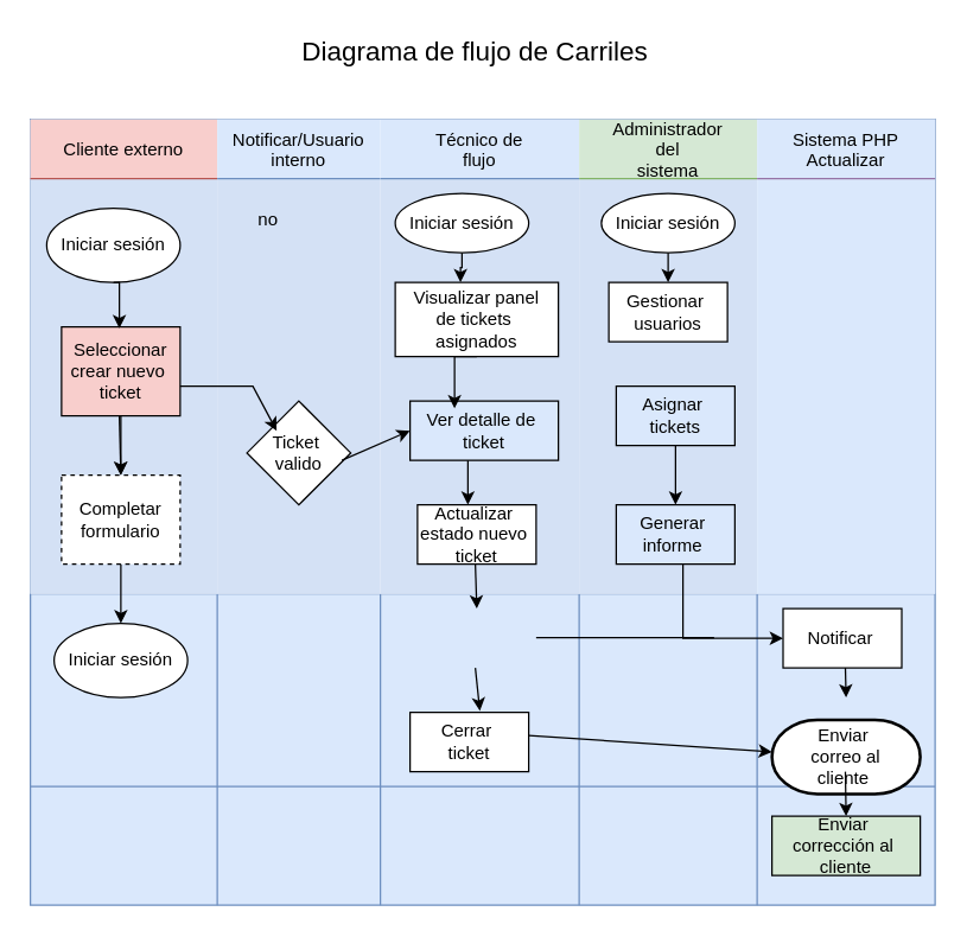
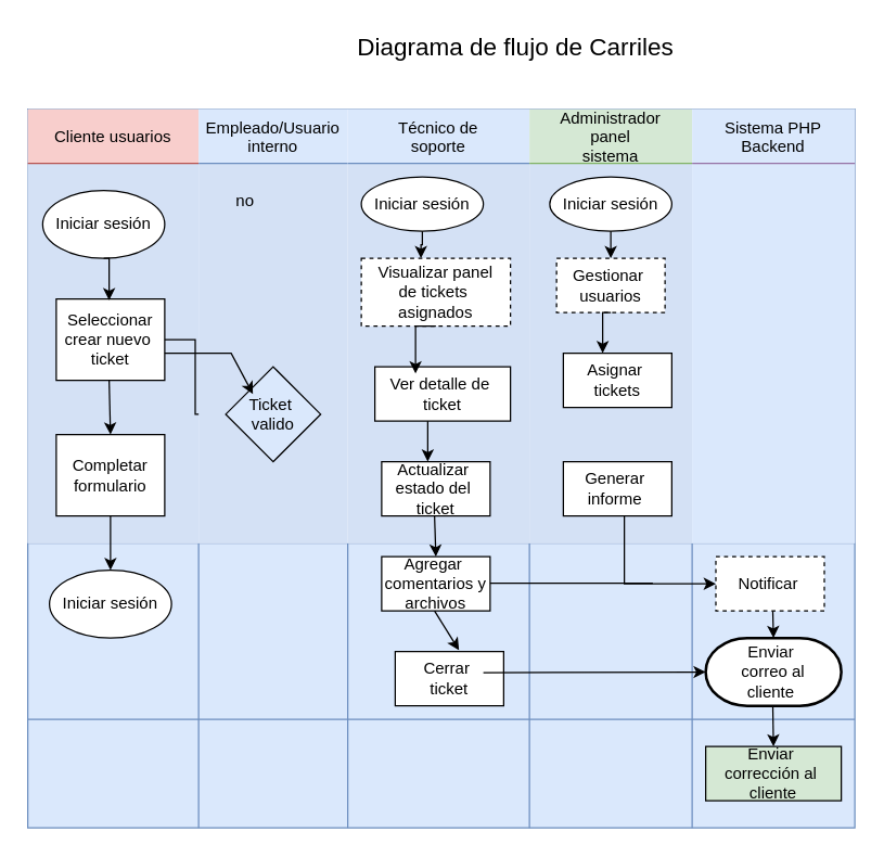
  <mxCell id="0" />
  <mxCell id="1" parent="0" />
  <mxCell id="2" value="" style="shape=table;childLayout=tableLayout;startSize=0;fillColor=#dae8fc;collapsible=0;recursiveResize=0;expand=0;swimlaneFillColor=#D4E1F5;strokeColor=#6c8ebf;" vertex="1" parent="1"><mxGeometry x="20" y="80" width="610" height="530" as="geometry" /></mxCell>
  <mxCell id="3" value="" style="shape=tableRow;horizontal=0;swimlaneHead=0;swimlaneBody=0;top=0;left=0;strokeColor=inherit;bottom=0;right=0;dropTarget=0;fontStyle=0;fillColor=default;points=[[0,0.5],[1,0.5]];portConstraint=eastwest;startSize=0;collapsible=0;recursiveResize=0;expand=0;" vertex="1" parent="2"><mxGeometry width="610" height="320" as="geometry" /></mxCell>
- <mxCell id="4" value="Cliente externo" style="swimlane;swimlaneHead=0;swimlaneBody=0;fontStyle=0;strokeColor=#b85450;connectable=0;fillColor=#f8cecc;startSize=40;collapsible=0;recursiveResize=0;expand=0;swimlaneFillColor=#D4E1F5;" vertex="1" parent="3"><mxGeometry width="126" height="320" as="geometry"><mxRectangle width="126" height="320" as="alternateBounds" /></mxGeometry></mxCell>
+ <mxCell id="4" value="Cliente usuarios" style="swimlane;swimlaneHead=0;swimlaneBody=0;fontStyle=0;strokeColor=#b85450;connectable=0;fillColor=#f8cecc;startSize=40;collapsible=0;recursiveResize=0;expand=0;swimlaneFillColor=#D4E1F5;" vertex="1" parent="3"><mxGeometry width="126" height="320" as="geometry"><mxRectangle width="126" height="320" as="alternateBounds" /></mxGeometry></mxCell>
  <mxCell id="5" value="Iniciar sesión" style="ellipse;whiteSpace=wrap;html=1;" vertex="1" parent="4"><mxGeometry x="11" y="60" width="90" height="50" as="geometry" /></mxCell>
- <mxCell id="6" value="" style="edgeStyle=orthogonalEdgeStyle;rounded=0;orthogonalLoop=1;jettySize=auto;html=1;" edge="1" parent="4" source="7" target="9"><mxGeometry relative="1" as="geometry" /></mxCell>
- <mxCell id="7" value="Seleccionar&lt;div&gt;crear nuevo&amp;nbsp;&lt;/div&gt;&lt;div&gt;ticket&lt;/div&gt;" style="rounded=0;whiteSpace=wrap;html=1;fontFamily=Helvetica;fontSize=12;fontColor=#000000;align=center;fillColor=#f8cecc;" vertex="1" parent="4"><mxGeometry x="21" y="140" width="80" height="60" as="geometry" /></mxCell>
+ <mxCell id="6" value="" style="edgeStyle=orthogonalEdgeStyle;rounded=0;orthogonalLoop=1;jettySize=auto;html=1;" edge="1" parent="4" source="7" target="13"><mxGeometry relative="1" as="geometry" /></mxCell>
+ <mxCell id="7" value="Seleccionar&lt;div&gt;crear nuevo&amp;nbsp;&lt;/div&gt;&lt;div&gt;ticket&lt;/div&gt;" style="rounded=0;whiteSpace=wrap;html=1;fontFamily=Helvetica;fontSize=12;fontColor=#000000;align=center;" vertex="1" parent="4"><mxGeometry x="21" y="140" width="80" height="60" as="geometry" /></mxCell>
  <mxCell id="8" value="" style="edgeStyle=orthogonalEdgeStyle;rounded=0;orthogonalLoop=1;jettySize=auto;html=1;exitX=0.5;exitY=1;exitDx=0;exitDy=0;" parent="4" source="5" edge="1"><mxGeometry relative="1" as="geometry"><mxPoint x="60" y="141" as="targetPoint" /><Array as="points"><mxPoint x="60" y="110" /></Array></mxGeometry></mxCell>
- <mxCell id="9" value="Completar&lt;div&gt;formulario&lt;/div&gt;" style="rounded=0;whiteSpace=wrap;html=1;fontFamily=Helvetica;fontSize=12;fontColor=#000000;align=center;dashed=1;" vertex="1" parent="4"><mxGeometry x="21" y="240" width="80" height="60" as="geometry" /></mxCell>
+ <mxCell id="9" value="Completar&lt;div&gt;formulario&lt;/div&gt;" style="rounded=0;whiteSpace=wrap;html=1;fontFamily=Helvetica;fontSize=12;fontColor=#000000;align=center;" vertex="1" parent="4"><mxGeometry x="21" y="240" width="80" height="60" as="geometry" /></mxCell>
  <mxCell id="10" value="Iniciar sesión" style="ellipse;whiteSpace=wrap;html=1;" vertex="1" parent="4"><mxGeometry x="16" y="340" width="90" height="50" as="geometry" /></mxCell>
  <mxCell id="11" value="" style="endArrow=classic;html=1;rounded=0;entryX=0.5;entryY=0;entryDx=0;entryDy=0;" edge="1" parent="4" target="9"><mxGeometry width="50" height="50" relative="1" as="geometry"><mxPoint x="60" y="200" as="sourcePoint" /><mxPoint x="106" y="150" as="targetPoint" /></mxGeometry></mxCell>
- <mxCell id="12" value="Notificar/Usuario&#10;interno" style="swimlane;swimlaneHead=0;swimlaneBody=0;fontStyle=0;strokeColor=#6c8ebf;connectable=0;fillColor=#DAE8FC;startSize=40;collapsible=0;recursiveResize=0;expand=0;swimlaneFillColor=#D4E1F5;" vertex="1" parent="3"><mxGeometry x="126" width="110" height="320" as="geometry"><mxRectangle width="110" height="320" as="alternateBounds" /></mxGeometry></mxCell>
- <mxCell id="13" value="Ticket&amp;nbsp;&lt;div&gt;valido&lt;/div&gt;" style="rhombus;whiteSpace=wrap;html=1;fontFamily=Helvetica;fontSize=12;fontColor=#000000;align=center;" vertex="1" parent="12"><mxGeometry x="20" y="190" width="70" height="70" as="geometry" /></mxCell>
+ <mxCell id="12" value="Empleado/Usuario&#10;interno" style="swimlane;swimlaneHead=0;swimlaneBody=0;fontStyle=0;strokeColor=#6c8ebf;connectable=0;fillColor=#DAE8FC;startSize=40;collapsible=0;recursiveResize=0;expand=0;swimlaneFillColor=#D4E1F5;" vertex="1" parent="3"><mxGeometry x="126" width="110" height="320" as="geometry"><mxRectangle width="110" height="320" as="alternateBounds" /></mxGeometry></mxCell>
+ <mxCell id="13" value="Ticket&amp;nbsp;&lt;div&gt;valido&lt;/div&gt;" style="rhombus;whiteSpace=wrap;html=1;fontFamily=Helvetica;fontSize=12;fontColor=#000000;align=center;fillColor=#dae8fc;" vertex="1" parent="12"><mxGeometry x="20" y="190" width="70" height="70" as="geometry" /></mxCell>
  <mxCell id="14" value="" style="endArrow=classic;html=1;rounded=0;entryX=0.286;entryY=0.286;entryDx=0;entryDy=0;entryPerimeter=0;" edge="1" parent="12" target="13"><mxGeometry width="50" height="50" relative="1" as="geometry"><mxPoint x="-25" y="180" as="sourcePoint" /><mxPoint x="28" y="197" as="targetPoint" /><Array as="points"><mxPoint x="24" y="180" /></Array></mxGeometry></mxCell>
- <mxCell id="15" value="Técnico de&#10;flujo" style="swimlane;swimlaneHead=0;swimlaneBody=0;fontStyle=0;strokeColor=#6c8ebf;connectable=0;fillColor=#dae8fc;startSize=40;collapsible=0;recursiveResize=0;expand=0;swimlaneFillColor=#D4E1F5;" vertex="1" parent="3"><mxGeometry x="236" width="134" height="320" as="geometry"><mxRectangle width="134" height="320" as="alternateBounds" /></mxGeometry></mxCell>
- <mxCell id="16" value="Ver detalle de&amp;nbsp;&lt;div&gt;ticket&lt;/div&gt;" style="rounded=0;whiteSpace=wrap;html=1;fontFamily=Helvetica;fontSize=12;fontColor=#000000;align=center;fillColor=#dae8fc;" vertex="1" parent="15"><mxGeometry x="20" y="190" width="100" height="40" as="geometry" /></mxCell>
- <mxCell id="17" value="Visualizar panel&lt;div&gt;de tickets&amp;nbsp;&lt;/div&gt;&lt;div&gt;asignados&lt;/div&gt;" style="rounded=0;whiteSpace=wrap;html=1;fontFamily=Helvetica;fontSize=12;fontColor=#000000;align=center;" vertex="1" parent="15"><mxGeometry x="10" y="110" width="110" height="50" as="geometry" /></mxCell>
+ <mxCell id="15" value="Técnico de&#10;soporte" style="swimlane;swimlaneHead=0;swimlaneBody=0;fontStyle=0;strokeColor=#6c8ebf;connectable=0;fillColor=#dae8fc;startSize=40;collapsible=0;recursiveResize=0;expand=0;swimlaneFillColor=#D4E1F5;" vertex="1" parent="3"><mxGeometry x="236" width="134" height="320" as="geometry"><mxRectangle width="134" height="320" as="alternateBounds" /></mxGeometry></mxCell>
+ <mxCell id="16" value="Ver detalle de&amp;nbsp;&lt;div&gt;ticket&lt;/div&gt;" style="rounded=0;whiteSpace=wrap;html=1;fontFamily=Helvetica;fontSize=12;fontColor=#000000;align=center;" vertex="1" parent="15"><mxGeometry x="20" y="190" width="100" height="40" as="geometry" /></mxCell>
+ <mxCell id="17" value="Visualizar panel&lt;div&gt;de tickets&amp;nbsp;&lt;/div&gt;&lt;div&gt;asignados&lt;/div&gt;" style="rounded=0;whiteSpace=wrap;html=1;fontFamily=Helvetica;fontSize=12;fontColor=#000000;align=center;dashed=1;" vertex="1" parent="15"><mxGeometry x="10" y="110" width="110" height="50" as="geometry" /></mxCell>
  <mxCell id="18" value="" style="edgeStyle=orthogonalEdgeStyle;rounded=0;orthogonalLoop=1;jettySize=auto;html=1;exitX=0.5;exitY=1;exitDx=0;exitDy=0;" edge="1" parent="15" source="17"><mxGeometry relative="1" as="geometry"><mxPoint x="52" y="180" as="sourcePoint" /><mxPoint x="50" y="195" as="targetPoint" /></mxGeometry></mxCell>
  <mxCell id="19" value="Iniciar sesión" style="ellipse;whiteSpace=wrap;html=1;" vertex="1" parent="15"><mxGeometry x="10" y="50" width="90" height="40" as="geometry" /></mxCell>
  <mxCell id="20" value="" style="edgeStyle=orthogonalEdgeStyle;rounded=0;orthogonalLoop=1;jettySize=auto;html=1;exitX=0.5;exitY=1;exitDx=0;exitDy=0;" edge="1" parent="15" source="19"><mxGeometry relative="1" as="geometry"><mxPoint x="54" y="110" as="targetPoint" /><Array as="points"><mxPoint x="55" y="100" /><mxPoint x="54" y="100" /></Array></mxGeometry></mxCell>
- <mxCell id="21" value="Actualizar&amp;nbsp;&lt;div&gt;estado nuevo&amp;nbsp;&lt;/div&gt;&lt;div&gt;ticket&lt;/div&gt;" style="rounded=0;whiteSpace=wrap;html=1;fontFamily=Helvetica;fontSize=12;fontColor=#000000;align=center;" vertex="1" parent="15"><mxGeometry x="25" y="260" width="80" height="40" as="geometry" /></mxCell>
+ <mxCell id="21" value="Actualizar&amp;nbsp;&lt;div&gt;estado del&amp;nbsp;&lt;/div&gt;&lt;div&gt;ticket&lt;/div&gt;" style="rounded=0;whiteSpace=wrap;html=1;fontFamily=Helvetica;fontSize=12;fontColor=#000000;align=center;" vertex="1" parent="15"><mxGeometry x="25" y="260" width="80" height="40" as="geometry" /></mxCell>
  <mxCell id="22" value="" style="endArrow=classic;html=1;rounded=0;" edge="1" parent="15"><mxGeometry width="50" height="50" relative="1" as="geometry"><mxPoint x="64" y="300" as="sourcePoint" /><mxPoint x="65" y="330" as="targetPoint" /></mxGeometry></mxCell>
- <mxCell id="23" value="Administrador&#10;del&#10;sistema" style="swimlane;swimlaneHead=0;swimlaneBody=0;fontStyle=0;strokeColor=#82b366;connectable=0;fillColor=#D5E8D4;startSize=40;collapsible=0;recursiveResize=0;expand=0;swimlaneFillColor=#D4E1F5;" vertex="1" parent="3"><mxGeometry x="370" width="120" height="320" as="geometry"><mxRectangle width="120" height="320" as="alternateBounds" /></mxGeometry></mxCell>
+ <mxCell id="23" value="Administrador&#10;panel&#10;sistema" style="swimlane;swimlaneHead=0;swimlaneBody=0;fontStyle=0;strokeColor=#82b366;connectable=0;fillColor=#D5E8D4;startSize=40;collapsible=0;recursiveResize=0;expand=0;swimlaneFillColor=#D4E1F5;" vertex="1" parent="3"><mxGeometry x="370" width="120" height="320" as="geometry"><mxRectangle width="120" height="320" as="alternateBounds" /></mxGeometry></mxCell>
  <mxCell id="24" value="Iniciar sesión" style="ellipse;whiteSpace=wrap;html=1;" vertex="1" parent="23"><mxGeometry x="15" y="50" width="90" height="40" as="geometry" /></mxCell>
- <mxCell id="25" value="Gestionar&amp;nbsp;&lt;div&gt;usuarios&lt;/div&gt;" style="rounded=0;whiteSpace=wrap;html=1;fontFamily=Helvetica;fontSize=12;fontColor=#000000;align=center;" vertex="1" parent="23"><mxGeometry x="20" y="110" width="80" height="40" as="geometry" /></mxCell>
- <mxCell id="27" value="Asignar&amp;nbsp;&lt;div&gt;tickets&lt;/div&gt;" style="rounded=0;whiteSpace=wrap;html=1;fontFamily=Helvetica;fontSize=12;fontColor=#000000;align=center;fillColor=#dae8fc;" vertex="1" parent="23"><mxGeometry x="25" y="180" width="80" height="40" as="geometry" /></mxCell>
- <mxCell id="28" value="Generar&amp;nbsp;&lt;div&gt;informe&amp;nbsp;&lt;/div&gt;" style="rounded=0;whiteSpace=wrap;html=1;fontFamily=Helvetica;fontSize=12;fontColor=#000000;align=center;fillColor=#dae8fc;" vertex="1" parent="23"><mxGeometry x="25" y="260" width="80" height="40" as="geometry" /></mxCell>
+ <mxCell id="25" value="Gestionar&amp;nbsp;&lt;div&gt;usuarios&lt;/div&gt;" style="rounded=0;whiteSpace=wrap;html=1;fontFamily=Helvetica;fontSize=12;fontColor=#000000;align=center;dashed=1;" vertex="1" parent="23"><mxGeometry x="20" y="110" width="80" height="40" as="geometry" /></mxCell>
+ <mxCell id="26" value="" style="edgeStyle=orthogonalEdgeStyle;rounded=0;orthogonalLoop=1;jettySize=auto;html=1;entryX=0.363;entryY=0;entryDx=0;entryDy=0;entryPerimeter=0;exitX=0.5;exitY=1;exitDx=0;exitDy=0;" edge="1" parent="23" source="25" target="27"><mxGeometry relative="1" as="geometry" /></mxCell>
+ <mxCell id="27" value="Asignar&amp;nbsp;&lt;div&gt;tickets&lt;/div&gt;" style="rounded=0;whiteSpace=wrap;html=1;fontFamily=Helvetica;fontSize=12;fontColor=#000000;align=center;" vertex="1" parent="23"><mxGeometry x="25" y="180" width="80" height="40" as="geometry" /></mxCell>
+ <mxCell id="28" value="Generar&amp;nbsp;&lt;div&gt;informe&amp;nbsp;&lt;/div&gt;" style="rounded=0;whiteSpace=wrap;html=1;fontFamily=Helvetica;fontSize=12;fontColor=#000000;align=center;" vertex="1" parent="23"><mxGeometry x="25" y="260" width="80" height="40" as="geometry" /></mxCell>
  <mxCell id="29" value="" style="endArrow=classic;html=1;rounded=0;entryX=0.5;entryY=0;entryDx=0;entryDy=0;exitX=0.5;exitY=1;exitDx=0;exitDy=0;" edge="1" parent="23" source="24" target="25"><mxGeometry width="50" height="50" relative="1" as="geometry"><mxPoint x="64.5" y="90" as="sourcePoint" /><mxPoint x="64.5" y="170" as="targetPoint" /></mxGeometry></mxCell>
- <mxCell id="30" value="" style="endArrow=classic;html=1;rounded=0;entryX=0.5;entryY=0;entryDx=0;entryDy=0;exitX=0.5;exitY=1;exitDx=0;exitDy=0;" edge="1" parent="23" source="27" target="28"><mxGeometry width="50" height="50" relative="1" as="geometry"><mxPoint x="190" y="190" as="sourcePoint" /><mxPoint x="330" y="170" as="targetPoint" /><Array as="points" /></mxGeometry></mxCell>
  <mxCell id="31" value="" style="endArrow=classic;html=1;rounded=0;entryX=0;entryY=0.5;entryDx=0;entryDy=0;" edge="1" parent="23" target="47"><mxGeometry width="50" height="50" relative="1" as="geometry"><mxPoint x="70" y="300" as="sourcePoint" /><mxPoint x="70" y="350" as="targetPoint" /><Array as="points"><mxPoint x="70" y="350" /></Array></mxGeometry></mxCell>
- <mxCell id="32" value="Sistema PHP&#10;Actualizar" style="swimlane;swimlaneHead=0;swimlaneBody=0;fontStyle=0;strokeColor=#9673a6;connectable=0;fillColor=#DAE8FC;startSize=40;collapsible=0;recursiveResize=0;expand=0;swimlaneFillColor=#DAE8FC;" vertex="1" parent="3"><mxGeometry x="490" width="120" height="320" as="geometry"><mxRectangle width="120" height="320" as="alternateBounds" /></mxGeometry></mxCell>
- <mxCell id="33" value="" style="endArrow=classic;html=1;rounded=0;exitX=0.914;exitY=0.571;exitDx=0;exitDy=0;exitPerimeter=0;entryX=0;entryY=0.5;entryDx=0;entryDy=0;" edge="1" parent="3" source="13" target="16"><mxGeometry width="50" height="50" relative="1" as="geometry"><mxPoint x="216" y="250" as="sourcePoint" /><mxPoint x="250" y="250" as="targetPoint" /><Array as="points" /></mxGeometry></mxCell>
+ <mxCell id="32" value="Sistema PHP&#10;Backend" style="swimlane;swimlaneHead=0;swimlaneBody=0;fontStyle=0;strokeColor=#9673a6;connectable=0;fillColor=#DAE8FC;startSize=40;collapsible=0;recursiveResize=0;expand=0;swimlaneFillColor=#DAE8FC;" vertex="1" parent="3"><mxGeometry x="490" width="120" height="320" as="geometry"><mxRectangle width="120" height="320" as="alternateBounds" /></mxGeometry></mxCell>
  <mxCell id="34" value="" style="endArrow=classic;html=1;rounded=0;exitX=0.39;exitY=1;exitDx=0;exitDy=0;exitPerimeter=0;" edge="1" parent="3" source="16"><mxGeometry width="50" height="50" relative="1" as="geometry"><mxPoint x="246" y="248" as="sourcePoint" /><mxPoint x="295" y="260" as="targetPoint" /></mxGeometry></mxCell>
  <mxCell id="35" style="shape=tableRow;horizontal=0;swimlaneHead=0;swimlaneBody=0;top=0;left=0;strokeColor=inherit;bottom=0;right=0;dropTarget=0;fontStyle=0;fillColor=none;points=[[0,0.5],[1,0.5]];portConstraint=eastwest;startSize=0;collapsible=0;recursiveResize=0;expand=0;" vertex="1" parent="2"><mxGeometry y="320" width="610" height="210" as="geometry" /></mxCell>
  <mxCell id="36" style="swimlane;swimlaneHead=0;swimlaneBody=0;fontStyle=0;strokeColor=inherit;connectable=0;fillColor=none;startSize=130;collapsible=0;recursiveResize=0;expand=0;" vertex="1" parent="35"><mxGeometry width="126" height="210" as="geometry"><mxRectangle width="126" height="210" as="alternateBounds" /></mxGeometry></mxCell>
  <mxCell id="37" style="swimlane;swimlaneHead=0;swimlaneBody=0;fontStyle=0;strokeColor=inherit;connectable=0;fillColor=none;startSize=130;collapsible=0;recursiveResize=0;expand=0;" vertex="1" parent="35"><mxGeometry x="126" width="110" height="210" as="geometry"><mxRectangle width="110" height="210" as="alternateBounds" /></mxGeometry></mxCell>
  <mxCell id="38" value="" style="swimlane;swimlaneHead=0;swimlaneBody=0;fontStyle=0;strokeColor=inherit;connectable=0;fillColor=none;startSize=130;collapsible=0;recursiveResize=0;expand=0;" vertex="1" parent="35"><mxGeometry x="236" width="134" height="210" as="geometry"><mxRectangle width="134" height="210" as="alternateBounds" /></mxGeometry></mxCell>
- <mxCell id="40" value="Cerrar&amp;nbsp;&lt;div&gt;ticket&lt;/div&gt;" style="rounded=0;whiteSpace=wrap;html=1;fontFamily=Helvetica;fontSize=12;fontColor=#000000;align=center;" vertex="1" parent="38"><mxGeometry x="20" y="80" width="80" height="40" as="geometry" /></mxCell>
+ <mxCell id="39" value="Agregar&amp;nbsp;&lt;div&gt;comentarios y archivos&lt;/div&gt;" style="rounded=0;whiteSpace=wrap;html=1;fontFamily=Helvetica;fontSize=12;fontColor=#000000;align=center;" vertex="1" parent="38"><mxGeometry x="25" y="10" width="80" height="40" as="geometry" /></mxCell>
+ <mxCell id="40" value="Cerrar&amp;nbsp;&lt;div&gt;ticket&lt;/div&gt;" style="rounded=0;whiteSpace=wrap;html=1;fontFamily=Helvetica;fontSize=12;fontColor=#000000;align=center;" vertex="1" parent="38"><mxGeometry x="35" y="80" width="80" height="40" as="geometry" /></mxCell>
  <mxCell id="41" value="" style="endArrow=classic;html=1;rounded=0;entryX=0.588;entryY=-0.025;entryDx=0;entryDy=0;entryPerimeter=0;" edge="1" parent="38" target="40"><mxGeometry width="50" height="50" relative="1" as="geometry"><mxPoint x="64" y="50" as="sourcePoint" /><mxPoint x="114" as="targetPoint" /></mxGeometry></mxCell>
  <mxCell id="42" style="swimlane;swimlaneHead=0;swimlaneBody=0;fontStyle=0;strokeColor=inherit;connectable=0;fillColor=none;startSize=130;collapsible=0;recursiveResize=0;expand=0;" vertex="1" parent="35"><mxGeometry x="370" width="120" height="210" as="geometry"><mxRectangle width="120" height="210" as="alternateBounds" /></mxGeometry></mxCell>
  <mxCell id="43" value="" style="endArrow=classic;html=1;rounded=0;" edge="1" parent="42" target="46"><mxGeometry width="50" height="50" relative="1" as="geometry"><mxPoint x="-34" y="95.584" as="sourcePoint" /><mxPoint x="46" y="80" as="targetPoint" /></mxGeometry></mxCell>
  <mxCell id="44" value="" style="endArrow=none;html=1;rounded=0;" edge="1" parent="42"><mxGeometry width="50" height="50" relative="1" as="geometry"><mxPoint x="-29" y="29.5" as="sourcePoint" /><mxPoint x="91" y="29.5" as="targetPoint" /></mxGeometry></mxCell>
  <mxCell id="45" style="swimlane;swimlaneHead=0;swimlaneBody=0;fontStyle=0;strokeColor=inherit;connectable=0;fillColor=none;startSize=130;collapsible=0;recursiveResize=0;expand=0;" vertex="1" parent="35"><mxGeometry x="490" width="120" height="210" as="geometry"><mxRectangle width="120" height="210" as="alternateBounds" /></mxGeometry></mxCell>
- <mxCell id="46" value="Enviar&amp;nbsp;&lt;div&gt;correo al&lt;/div&gt;&lt;div&gt;cliente&amp;nbsp;&lt;/div&gt;" style="strokeWidth=2;html=1;shape=mxgraph.flowchart.terminator;whiteSpace=wrap;" vertex="1" parent="45"><mxGeometry x="10" y="85" width="100" height="50" as="geometry" /></mxCell>
- <mxCell id="47" value="Notificar&amp;nbsp;" style="rounded=0;whiteSpace=wrap;html=1;fontFamily=Helvetica;fontSize=12;fontColor=#000000;align=center;" vertex="1" parent="45"><mxGeometry x="17.5" y="10" width="80" height="40" as="geometry" /></mxCell>
+ <mxCell id="46" value="Enviar&amp;nbsp;&lt;div&gt;correo al&lt;/div&gt;&lt;div&gt;cliente&amp;nbsp;&lt;/div&gt;" style="strokeWidth=2;html=1;shape=mxgraph.flowchart.terminator;whiteSpace=wrap;" vertex="1" parent="45"><mxGeometry x="10" y="70" width="100" height="50" as="geometry" /></mxCell>
+ <mxCell id="47" value="Notificar&amp;nbsp;" style="rounded=0;whiteSpace=wrap;html=1;fontFamily=Helvetica;fontSize=12;fontColor=#000000;align=center;dashed=1;" vertex="1" parent="45"><mxGeometry x="17.5" y="10" width="80" height="40" as="geometry" /></mxCell>
  <mxCell id="48" value="Enviar&amp;nbsp;&lt;div&gt;corrección al&amp;nbsp;&lt;/div&gt;&lt;div&gt;cliente&lt;/div&gt;" style="rounded=0;whiteSpace=wrap;html=1;fontFamily=Helvetica;fontSize=12;fontColor=#000000;align=center;fillColor=#d5e8d4;" vertex="1" parent="45"><mxGeometry x="10" y="150" width="100" height="40" as="geometry" /></mxCell>
  <mxCell id="49" value="" style="endArrow=classic;html=1;rounded=0;" edge="1" parent="45"><mxGeometry width="50" height="50" relative="1" as="geometry"><mxPoint x="59.5" y="50" as="sourcePoint" /><mxPoint x="60" y="70" as="targetPoint" /></mxGeometry></mxCell>
  <mxCell id="50" value="" style="endArrow=classic;html=1;rounded=0;" edge="1" parent="45"><mxGeometry width="50" height="50" relative="1" as="geometry"><mxPoint x="59.5" y="120" as="sourcePoint" /><mxPoint x="60" y="150" as="targetPoint" /></mxGeometry></mxCell>
  <mxCell id="51" value="" style="endArrow=classic;html=1;rounded=0;exitX=0.5;exitY=1;exitDx=0;exitDy=0;" edge="1" parent="2" source="9"><mxGeometry width="50" height="50" relative="1" as="geometry"><mxPoint x="560" y="290" as="sourcePoint" /><mxPoint x="61" y="340" as="targetPoint" /><Array as="points" /></mxGeometry></mxCell>
  <mxCell id="52" value="no" style="text;html=1;align=center;verticalAlign=middle;resizable=0;points=[];autosize=1;strokeColor=none;fillColor=none;" vertex="1" parent="1"><mxGeometry x="160" y="133" width="40" height="30" as="geometry" /></mxCell>
- <mxCell id="53" value="&lt;font style=&quot;font-size: 18px;&quot;&gt;Diagrama de flujo de Carriles&lt;/font&gt;" style="text;html=1;align=center;verticalAlign=middle;whiteSpace=wrap;rounded=0;" vertex="1" parent="1"><mxGeometry x="110" y="20" width="420" height="30" as="geometry" /></mxCell>
+ <mxCell id="53" value="&lt;font style=&quot;font-size: 18px;&quot;&gt;Diagrama de flujo de Carriles&lt;/font&gt;" style="text;html=1;align=center;verticalAlign=middle;whiteSpace=wrap;rounded=0;" vertex="1" parent="1"><mxGeometry x="170" y="20" width="420" height="30" as="geometry" /></mxCell>
